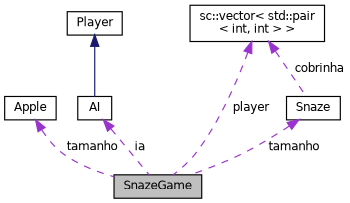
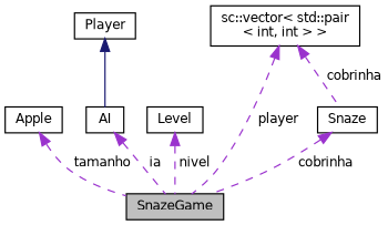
  digraph {
    node [color=black fillcolor=white fontname=Helvetica fontsize=10 shape=record style=filled]
    edge [color=darkorchid3 dir=back fontname=Helvetica fontsize=10 labelfontname=Helvetica labelfontsize=10 style=dashed]
    n1 [fillcolor=grey75 fontcolor=black height=0.2 label=SnazeGame width=0.4]
    n2 [height=0.2 label=Apple width=0.4]
    n3 [height=0.2 label=AI width=0.4]
    n4 [height=0.2 label=Player width=0.4]
+   n5 [height=0.2 label=Level width=0.4]
    n6 [height=0.2 label=Snaze width=0.4]
    n7 [height=0.2 label="sc::vector\< std::pair\l\< int, int \> \>" width=0.4]
    n2 -> n1 [label=" tamanho"]
    n3 -> n1 [label=" ia"]
    n4 -> n3 [color=midnightblue style=solid]
-   n6 -> n1 [label=" tamanho"]
+   n5 -> n1 [label=" nivel"]
+   n6 -> n1 [label=" cobrinha"]
    n7 -> n1 [label=" player"]
    n7 -> n6 [label=" cobrinha"]
  }
